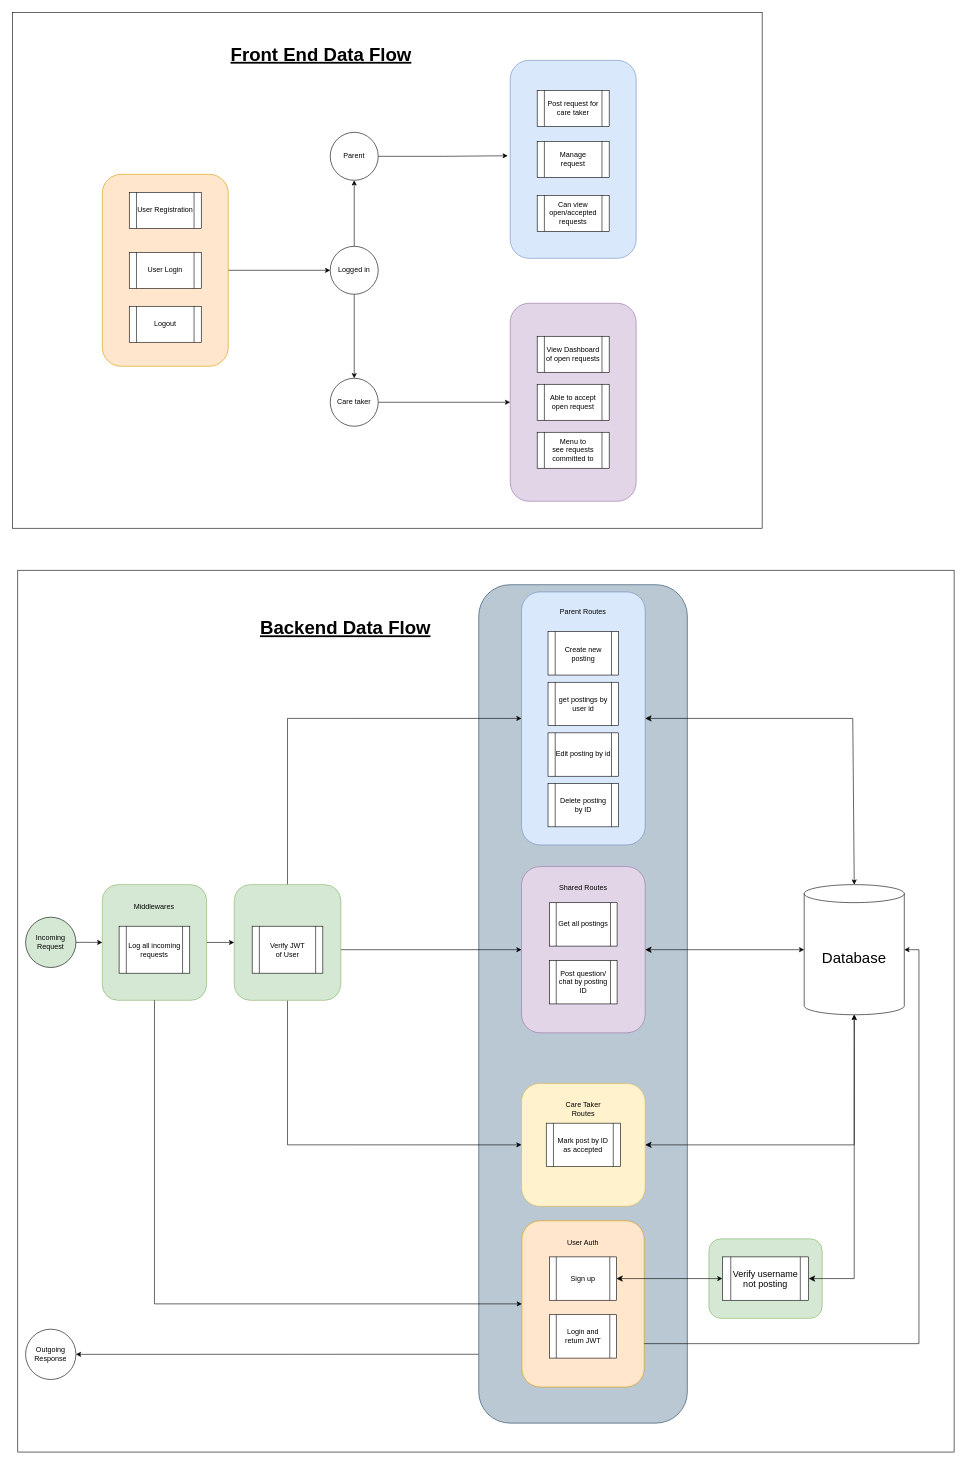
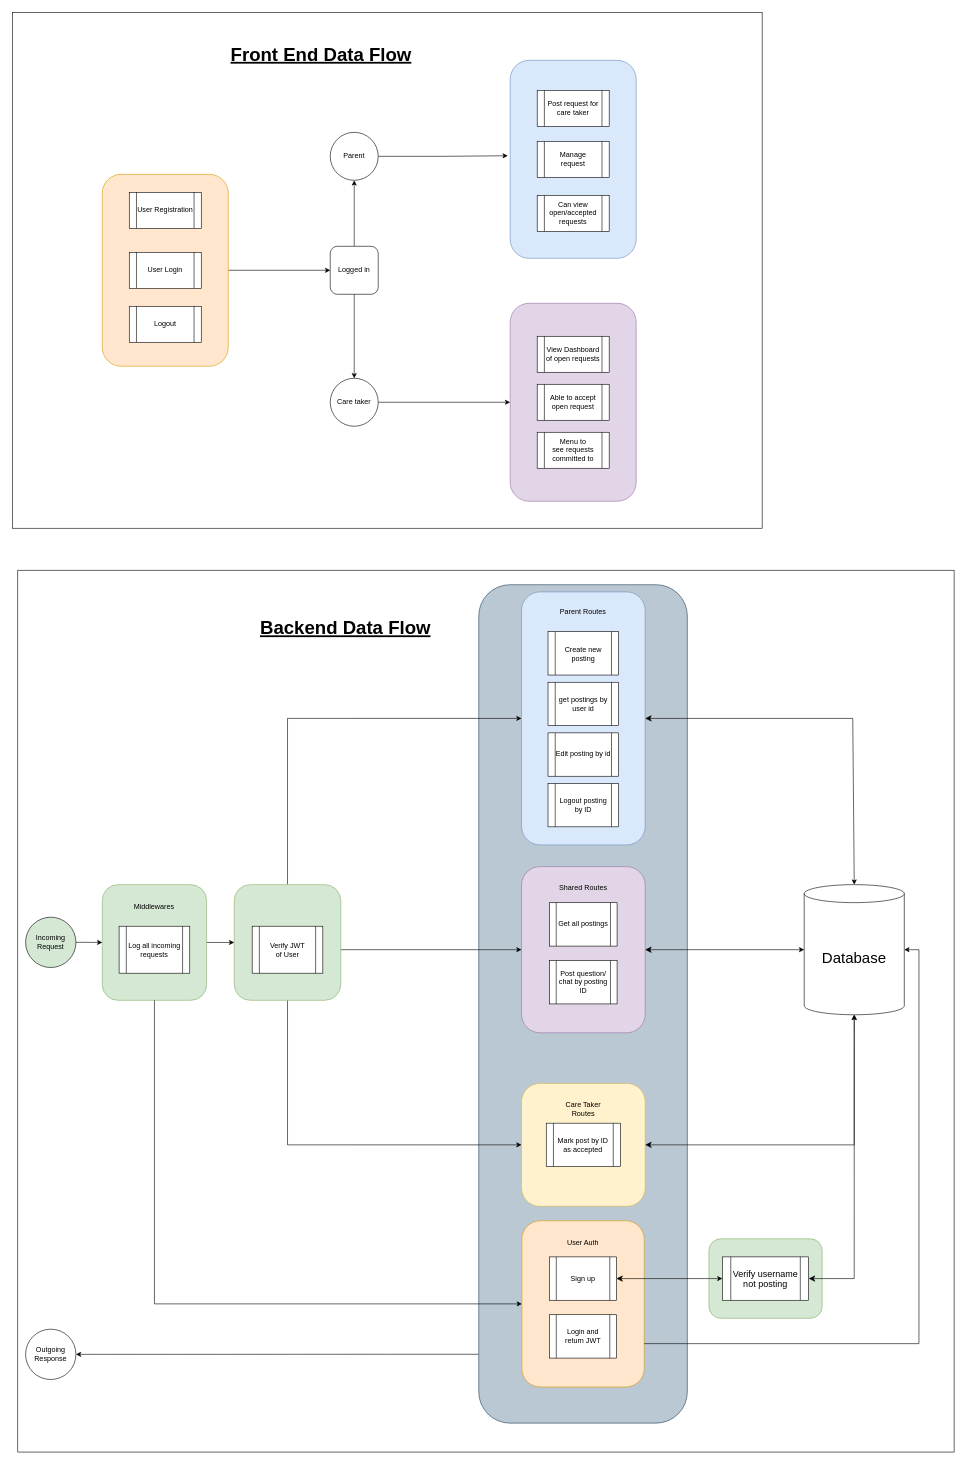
  <mxCell id="0" />
  <mxCell id="1" parent="0" />
  <mxCell id="2" value="" style="rounded=0;whiteSpace=wrap;html=1;" vertex="1" parent="1"><mxGeometry x="20" y="20" width="1250" height="860" as="geometry" /></mxCell>
  <mxCell id="3" style="edgeStyle=orthogonalEdgeStyle;rounded=0;orthogonalLoop=1;jettySize=auto;html=1;entryX=0;entryY=0.5;entryDx=0;entryDy=0;labelBorderColor=none;startSize=8;endSize=6;" edge="1" parent="1" source="22" target="6"><mxGeometry relative="1" as="geometry" /></mxCell>
  <mxCell id="4" style="edgeStyle=orthogonalEdgeStyle;rounded=0;orthogonalLoop=1;jettySize=auto;html=1;labelBorderColor=none;startSize=8;endSize=6;" edge="1" parent="1" source="6" target="8"><mxGeometry relative="1" as="geometry" /></mxCell>
  <mxCell id="5" style="edgeStyle=orthogonalEdgeStyle;rounded=0;orthogonalLoop=1;jettySize=auto;html=1;labelBorderColor=none;startSize=8;endSize=6;" edge="1" parent="1" source="6" target="10"><mxGeometry relative="1" as="geometry" /></mxCell>
- <mxCell id="6" value="Logged in" style="ellipse;whiteSpace=wrap;html=1;aspect=fixed;" vertex="1" parent="1"><mxGeometry x="550" y="410" width="80" height="80" as="geometry" /></mxCell>
+ <mxCell id="6" value="Logged in" style="whiteSpace=wrap;html=1;aspect=fixed;rounded=1;" vertex="1" parent="1"><mxGeometry x="550" y="410" width="80" height="80" as="geometry" /></mxCell>
  <mxCell id="7" style="edgeStyle=orthogonalEdgeStyle;rounded=0;orthogonalLoop=1;jettySize=auto;html=1;entryX=-0.019;entryY=0.482;entryDx=0;entryDy=0;entryPerimeter=0;labelBorderColor=none;startSize=8;endSize=6;" edge="1" parent="1" source="8" target="17"><mxGeometry relative="1" as="geometry" /></mxCell>
  <mxCell id="8" value="Parent" style="ellipse;whiteSpace=wrap;html=1;aspect=fixed;" vertex="1" parent="1"><mxGeometry x="550" y="220" width="80" height="80" as="geometry" /></mxCell>
  <mxCell id="9" style="edgeStyle=orthogonalEdgeStyle;rounded=0;orthogonalLoop=1;jettySize=auto;html=1;labelBorderColor=none;startSize=8;endSize=6;" edge="1" parent="1" source="10" target="12"><mxGeometry relative="1" as="geometry" /></mxCell>
  <mxCell id="10" value="&lt;div&gt;Care taker&lt;/div&gt;" style="ellipse;whiteSpace=wrap;html=1;aspect=fixed;" vertex="1" parent="1"><mxGeometry x="550" y="630" width="80" height="80" as="geometry" /></mxCell>
  <mxCell id="11" value="" style="group" vertex="1" connectable="0" parent="1"><mxGeometry x="850" y="505" width="210" height="330" as="geometry" /></mxCell>
  <mxCell id="12" value="" style="rounded=1;whiteSpace=wrap;html=1;fillColor=#e1d5e7;strokeColor=#9673a6;" vertex="1" parent="11"><mxGeometry width="210" height="330" as="geometry" /></mxCell>
  <mxCell id="13" value="&lt;div&gt;View Dashboard&lt;/div&gt;&lt;div&gt;of open requests&lt;br&gt;&lt;/div&gt;" style="shape=process;whiteSpace=wrap;html=1;backgroundOutline=1;" vertex="1" parent="11"><mxGeometry x="45" y="55" width="120" height="60" as="geometry" /></mxCell>
  <mxCell id="14" value="&lt;div&gt;Able to accept &lt;br&gt;&lt;/div&gt;&lt;div&gt;open request&lt;br&gt;&lt;/div&gt;" style="shape=process;whiteSpace=wrap;html=1;backgroundOutline=1;" vertex="1" parent="11"><mxGeometry x="45" y="135" width="120" height="60" as="geometry" /></mxCell>
  <mxCell id="15" value="&lt;div&gt;Menu to &lt;br&gt;&lt;/div&gt;&lt;div&gt;see requests &lt;br&gt;&lt;/div&gt;&lt;div&gt;committed to&lt;br&gt;&lt;/div&gt;" style="shape=process;whiteSpace=wrap;html=1;backgroundOutline=1;" vertex="1" parent="11"><mxGeometry x="45" y="215" width="120" height="60" as="geometry" /></mxCell>
  <mxCell id="16" value="" style="group" vertex="1" connectable="0" parent="1"><mxGeometry x="850" y="100" width="210" height="330" as="geometry" /></mxCell>
  <mxCell id="17" value="" style="rounded=1;whiteSpace=wrap;html=1;fillColor=#dae8fc;strokeColor=#6c8ebf;" vertex="1" parent="16"><mxGeometry width="210" height="330" as="geometry" /></mxCell>
  <mxCell id="18" value="&lt;div&gt;Post request for&lt;/div&gt;&lt;div&gt;care taker&lt;br&gt;&lt;/div&gt;" style="shape=process;whiteSpace=wrap;html=1;backgroundOutline=1;" vertex="1" parent="16"><mxGeometry x="45" y="50" width="120" height="60" as="geometry" /></mxCell>
  <mxCell id="19" value="&lt;div&gt;Manage &lt;br&gt;&lt;/div&gt;&lt;div&gt;request&lt;br&gt;&lt;/div&gt;" style="shape=process;whiteSpace=wrap;html=1;backgroundOutline=1;" vertex="1" parent="16"><mxGeometry x="45" y="135" width="120" height="60" as="geometry" /></mxCell>
  <mxCell id="20" value="Can view open/accepted requests" style="shape=process;whiteSpace=wrap;html=1;backgroundOutline=1;" vertex="1" parent="16"><mxGeometry x="45" y="225" width="120" height="60" as="geometry" /></mxCell>
  <mxCell id="21" value="" style="group" vertex="1" connectable="0" parent="1"><mxGeometry x="170" y="290" width="210" height="320" as="geometry" /></mxCell>
  <mxCell id="22" value="" style="rounded=1;whiteSpace=wrap;html=1;fillColor=#ffe6cc;strokeColor=#d79b00;" vertex="1" parent="21"><mxGeometry width="210" height="320" as="geometry" /></mxCell>
  <mxCell id="23" value="&lt;div&gt;User Registration&lt;/div&gt;" style="shape=process;whiteSpace=wrap;html=1;backgroundOutline=1;" vertex="1" parent="21"><mxGeometry x="45" y="30" width="120" height="60" as="geometry" /></mxCell>
  <mxCell id="24" value="User Login" style="shape=process;whiteSpace=wrap;html=1;backgroundOutline=1;" vertex="1" parent="21"><mxGeometry x="45" y="130" width="120" height="60" as="geometry" /></mxCell>
  <mxCell id="25" value="&lt;div&gt;Logout&lt;/div&gt;" style="shape=process;whiteSpace=wrap;html=1;backgroundOutline=1;" vertex="1" parent="21"><mxGeometry x="45" y="220" width="120" height="60" as="geometry" /></mxCell>
  <mxCell id="26" value="&lt;font style=&quot;font-size: 31px;&quot;&gt;&lt;u&gt;&lt;b&gt;Front End Data Flow&lt;/b&gt;&lt;/u&gt;&lt;/font&gt;" style="text;html=1;strokeColor=none;fillColor=none;align=center;verticalAlign=middle;whiteSpace=wrap;rounded=0;" vertex="1" parent="1"><mxGeometry x="220" y="40" width="630" height="100" as="geometry" /></mxCell>
  <mxCell id="27" value="" style="group" vertex="1" connectable="0" parent="1"><mxGeometry x="29.13" y="950" width="1560.87" height="1470" as="geometry" /></mxCell>
  <mxCell id="28" value="" style="rounded=0;whiteSpace=wrap;html=1;" vertex="1" parent="27"><mxGeometry width="1560.87" height="1470.0" as="geometry" /></mxCell>
  <mxCell id="29" style="edgeStyle=orthogonalEdgeStyle;rounded=0;orthogonalLoop=1;jettySize=auto;html=1;entryX=1;entryY=0.5;entryDx=0;entryDy=0;labelBorderColor=none;fontSize=12;startSize=8;endSize=6;" edge="1" parent="27" source="30" target="70"><mxGeometry relative="1" as="geometry"><Array as="points"><mxPoint x="611" y="1307" /><mxPoint x="611" y="1307" /></Array></mxGeometry></mxCell>
  <mxCell id="30" value="" style="rounded=1;whiteSpace=wrap;html=1;fontSize=12;fillColor=#bac8d3;strokeColor=#23445d;" vertex="1" parent="27"><mxGeometry x="768.438" y="24.098" width="347.726" height="1397.705" as="geometry" /></mxCell>
  <mxCell id="31" value="&lt;font style=&quot;font-size: 31px;&quot;&gt;&lt;u&gt;&lt;b&gt;Backend Data Flow&lt;br&gt;&lt;/b&gt;&lt;/u&gt;&lt;/font&gt;" style="text;html=1;strokeColor=none;fillColor=none;align=center;verticalAlign=middle;whiteSpace=wrap;rounded=0;" vertex="1" parent="27"><mxGeometry x="168.911" y="36.148" width="755.405" height="120.492" as="geometry" /></mxCell>
  <mxCell id="32" value="" style="group" vertex="1" connectable="0" parent="27"><mxGeometry x="839.751" y="494.016" width="206.153" height="277.131" as="geometry" /></mxCell>
  <mxCell id="33" value="" style="rounded=1;whiteSpace=wrap;html=1;fontSize=12;fillColor=#e1d5e7;strokeColor=#9673a6;" vertex="1" parent="32"><mxGeometry width="206.153" height="277.131" as="geometry" /></mxCell>
  <mxCell id="34" value="Get all postings" style="shape=process;whiteSpace=wrap;html=1;backgroundOutline=1;fontSize=12;" vertex="1" parent="32"><mxGeometry x="46.853" y="60.246" width="112.447" height="72.295" as="geometry" /></mxCell>
  <mxCell id="35" value="Post question/ chat by posting ID" style="shape=process;whiteSpace=wrap;html=1;backgroundOutline=1;fontSize=12;" vertex="1" parent="32"><mxGeometry x="46.853" y="156.639" width="112.447" height="72.295" as="geometry" /></mxCell>
  <mxCell id="36" value="Shared Routes" style="text;html=1;strokeColor=none;fillColor=none;align=center;verticalAlign=middle;whiteSpace=wrap;rounded=0;fontSize=12;" vertex="1" parent="32"><mxGeometry x="56.224" y="12.049" width="93.706" height="48.197" as="geometry" /></mxCell>
  <mxCell id="37" value="" style="group" vertex="1" connectable="0" parent="27"><mxGeometry x="839.751" y="855.492" width="206.153" height="204.836" as="geometry" /></mxCell>
  <mxCell id="38" value="" style="rounded=1;whiteSpace=wrap;html=1;fontSize=12;fillColor=#fff2cc;strokeColor=#d6b656;" vertex="1" parent="37"><mxGeometry width="206.153" height="204.836" as="geometry" /></mxCell>
  <mxCell id="39" value="&lt;div&gt;Mark post by ID &lt;br&gt;&lt;/div&gt;&lt;div&gt;as accepted&lt;br&gt;&lt;/div&gt;" style="shape=process;whiteSpace=wrap;html=1;backgroundOutline=1;fontSize=12;" vertex="1" parent="37"><mxGeometry x="41.231" y="66.27" width="123.692" height="72.295" as="geometry" /></mxCell>
  <mxCell id="40" value="Care Taker Routes" style="text;html=1;strokeColor=none;fillColor=none;align=center;verticalAlign=middle;whiteSpace=wrap;rounded=0;fontSize=12;" vertex="1" parent="37"><mxGeometry x="61.846" y="24.098" width="82.461" height="36.148" as="geometry" /></mxCell>
  <mxCell id="41" value="" style="group" vertex="1" connectable="0" parent="27"><mxGeometry x="839.751" y="36.148" width="206.153" height="457.869" as="geometry" /></mxCell>
  <mxCell id="42" value="" style="rounded=1;whiteSpace=wrap;html=1;fillColor=#dae8fc;strokeColor=#6c8ebf;" vertex="1" parent="41"><mxGeometry width="206.153" height="421.721" as="geometry" /></mxCell>
  <mxCell id="43" value="Create new posting" style="shape=process;whiteSpace=wrap;html=1;backgroundOutline=1;fontSize=12;" vertex="1" parent="41"><mxGeometry x="44.176" y="66.27" width="117.802" height="72.295" as="geometry" /></mxCell>
  <mxCell id="44" value="get postings by user id" style="shape=process;whiteSpace=wrap;html=1;backgroundOutline=1;fontSize=12;" vertex="1" parent="41"><mxGeometry x="44.176" y="150.615" width="117.802" height="72.295" as="geometry" /></mxCell>
  <mxCell id="45" value="Edit posting by id" style="shape=process;whiteSpace=wrap;html=1;backgroundOutline=1;fontSize=12;" vertex="1" parent="41"><mxGeometry x="44.176" y="234.959" width="117.802" height="72.295" as="geometry" /></mxCell>
- <mxCell id="46" value="Delete posting by ID" style="shape=process;whiteSpace=wrap;html=1;backgroundOutline=1;fontSize=12;" vertex="1" parent="41"><mxGeometry x="44.176" y="319.303" width="117.802" height="72.295" as="geometry" /></mxCell>
+ <mxCell id="46" value="Logout posting by ID" style="shape=process;whiteSpace=wrap;html=1;backgroundOutline=1;fontSize=12;" vertex="1" parent="41"><mxGeometry x="44.176" y="319.303" width="117.802" height="72.295" as="geometry" /></mxCell>
  <mxCell id="47" value="Parent Routes" style="text;html=1;strokeColor=none;fillColor=none;align=center;verticalAlign=middle;whiteSpace=wrap;rounded=0;fontSize=12;" vertex="1" parent="41"><mxGeometry x="56.447" y="12.049" width="93.26" height="42.172" as="geometry" /></mxCell>
  <mxCell id="48" value="&lt;font style=&quot;font-size: 25px;&quot;&gt;Database&lt;/font&gt;" style="shape=cylinder3;whiteSpace=wrap;html=1;boundedLbl=1;backgroundOutline=1;size=15;fontSize=31;" vertex="1" parent="27"><mxGeometry x="1310.958" y="524.139" width="166.886" height="216.885" as="geometry" /></mxCell>
  <mxCell id="49" value="" style="endArrow=classic;startArrow=classic;html=1;rounded=0;labelBorderColor=none;fontSize=15;startSize=8;endSize=6;exitX=1;exitY=0.5;exitDx=0;exitDy=0;entryX=0;entryY=0.5;entryDx=0;entryDy=0;" edge="1" parent="27" source="56" target="33"><mxGeometry width="50" height="50" relative="1" as="geometry"><mxPoint x="444.694" y="632.582" as="sourcePoint" /><mxPoint x="792.42" y="686.803" as="targetPoint" /></mxGeometry></mxCell>
  <mxCell id="50" value="" style="endArrow=classic;startArrow=classic;html=1;rounded=0;labelBorderColor=none;fontSize=15;startSize=8;endSize=6;exitX=1;exitY=0.5;exitDx=0;exitDy=0;entryX=0;entryY=0.5;entryDx=0;entryDy=0;entryPerimeter=0;" edge="1" parent="27" source="33" target="48"><mxGeometry width="50" height="50" relative="1" as="geometry"><mxPoint x="1068.202" y="735.0" as="sourcePoint" /><mxPoint x="1128.155" y="674.754" as="targetPoint" /></mxGeometry></mxCell>
  <mxCell id="51" style="edgeStyle=orthogonalEdgeStyle;rounded=0;orthogonalLoop=1;jettySize=auto;html=1;entryX=0;entryY=0.5;entryDx=0;entryDy=0;labelBorderColor=none;fontSize=15;startSize=8;endSize=6;" edge="1" parent="27" source="53" target="38"><mxGeometry relative="1" as="geometry"><Array as="points"><mxPoint x="449.49" y="957.91" /></Array></mxGeometry></mxCell>
  <mxCell id="52" style="edgeStyle=orthogonalEdgeStyle;rounded=0;orthogonalLoop=1;jettySize=auto;html=1;entryX=0;entryY=0.5;entryDx=0;entryDy=0;labelBorderColor=none;fontSize=15;startSize=8;endSize=6;" edge="1" parent="27" source="53" target="42"><mxGeometry relative="1" as="geometry"><Array as="points"><mxPoint x="449.49" y="247.008" /></Array></mxGeometry></mxCell>
  <mxCell id="53" value="" style="rounded=1;whiteSpace=wrap;html=1;fontSize=12;fillColor=#d5e8d4;strokeColor=#82b366;" vertex="1" parent="27"><mxGeometry x="360.76" y="524.139" width="177.76" height="192.787" as="geometry" /></mxCell>
  <mxCell id="54" value="" style="endArrow=classic;startArrow=classic;html=1;rounded=0;labelBorderColor=none;fontSize=15;startSize=8;endSize=6;exitX=1;exitY=0.5;exitDx=0;exitDy=0;entryX=0.5;entryY=1;entryDx=0;entryDy=0;entryPerimeter=0;" edge="1" parent="27" source="38" target="48"><mxGeometry width="50" height="50" relative="1" as="geometry"><mxPoint x="1068.202" y="735.0" as="sourcePoint" /><mxPoint x="1128.155" y="674.754" as="targetPoint" /><Array as="points"><mxPoint x="1394.345" y="957.91" /></Array></mxGeometry></mxCell>
  <mxCell id="55" value="" style="endArrow=classic;startArrow=classic;html=1;rounded=0;labelBorderColor=none;fontSize=15;startSize=8;endSize=6;exitX=1;exitY=0.5;exitDx=0;exitDy=0;entryX=0.5;entryY=0;entryDx=0;entryDy=0;entryPerimeter=0;" edge="1" parent="27" source="42" target="48"><mxGeometry width="50" height="50" relative="1" as="geometry"><mxPoint x="1068.202" y="325.328" as="sourcePoint" /><mxPoint x="1128.155" y="265.082" as="targetPoint" /><Array as="points"><mxPoint x="1391.947" y="247.008" /></Array></mxGeometry></mxCell>
  <mxCell id="56" value="Verify JWT&lt;div&gt;of User&lt;br&gt;&lt;/div&gt;" style="shape=process;whiteSpace=wrap;html=1;backgroundOutline=1;fontSize=12;" vertex="1" parent="27"><mxGeometry x="390.739" y="593.418" width="117.802" height="78.32" as="geometry" /></mxCell>
  <mxCell id="57" style="edgeStyle=orthogonalEdgeStyle;rounded=0;orthogonalLoop=1;jettySize=auto;html=1;entryX=0;entryY=0.5;entryDx=0;entryDy=0;labelBorderColor=none;fontSize=15;startSize=8;endSize=6;" edge="1" parent="27" source="58" target="53"><mxGeometry relative="1" as="geometry" /></mxCell>
  <mxCell id="58" value="" style="rounded=1;whiteSpace=wrap;html=1;fontSize=12;fillColor=#d5e8d4;strokeColor=#82b366;" vertex="1" parent="27"><mxGeometry x="140.889" y="524.139" width="173.863" height="192.787" as="geometry" /></mxCell>
  <mxCell id="59" value="Log all incoming requests" style="shape=process;whiteSpace=wrap;html=1;backgroundOutline=1;fontSize=12;" vertex="1" parent="27"><mxGeometry x="168.913" y="593.426" width="117.802" height="78.32" as="geometry" /></mxCell>
  <mxCell id="60" value="Middlewares" style="text;html=1;strokeColor=none;fillColor=none;align=center;verticalAlign=middle;whiteSpace=wrap;rounded=0;fontSize=12;" vertex="1" parent="27"><mxGeometry x="198.364" y="542.217" width="58.901" height="39.16" as="geometry" /></mxCell>
  <mxCell id="61" value="" style="group" vertex="1" connectable="0" parent="27"><mxGeometry x="840.382" y="1084.426" width="203.839" height="277.131" as="geometry" /></mxCell>
  <mxCell id="62" value="" style="rounded=1;whiteSpace=wrap;html=1;fontSize=12;fillColor=#ffe6cc;strokeColor=#d79b00;" vertex="1" parent="61"><mxGeometry width="203.839" height="277.131" as="geometry" /></mxCell>
  <mxCell id="63" value="Sign up" style="shape=process;whiteSpace=wrap;html=1;backgroundOutline=1;fontSize=12;" vertex="1" parent="61"><mxGeometry x="46.327" y="60.246" width="111.185" height="72.295" as="geometry" /></mxCell>
  <mxCell id="64" value="Login and return JWT" style="shape=process;whiteSpace=wrap;html=1;backgroundOutline=1;fontSize=12;" vertex="1" parent="61"><mxGeometry x="46.327" y="156.639" width="111.185" height="72.295" as="geometry" /></mxCell>
  <mxCell id="65" value="User Auth" style="text;html=1;strokeColor=none;fillColor=none;align=center;verticalAlign=middle;whiteSpace=wrap;rounded=0;fontSize=12;" vertex="1" parent="61"><mxGeometry x="55.593" y="12.049" width="92.654" height="48.197" as="geometry" /></mxCell>
  <mxCell id="66" value="" style="rounded=1;whiteSpace=wrap;html=1;fontSize=15;fillColor=#d5e8d4;strokeColor=#82b366;" vertex="1" parent="27"><mxGeometry x="1152.136" y="1114.549" width="188.803" height="132.541" as="geometry" /></mxCell>
  <mxCell id="67" value="Verify username not posting" style="shape=process;whiteSpace=wrap;html=1;backgroundOutline=1;fontSize=15;" vertex="1" parent="27"><mxGeometry x="1174.594" y="1144.672" width="143.887" height="72.295" as="geometry" /></mxCell>
  <mxCell id="68" value="" style="endArrow=classic;startArrow=classic;html=1;rounded=0;labelBorderColor=none;fontSize=15;startSize=8;endSize=6;exitX=1;exitY=0.5;exitDx=0;exitDy=0;entryX=0;entryY=0.5;entryDx=0;entryDy=0;" edge="1" parent="27" source="63" target="67"><mxGeometry width="50" height="50" relative="1" as="geometry"><mxPoint x="972.278" y="1096.475" as="sourcePoint" /><mxPoint x="1032.231" y="1036.23" as="targetPoint" /></mxGeometry></mxCell>
  <mxCell id="69" value="" style="endArrow=classic;startArrow=classic;html=1;rounded=0;labelBorderColor=none;fontSize=15;startSize=8;endSize=6;exitX=1;exitY=0.5;exitDx=0;exitDy=0;entryX=0.5;entryY=1;entryDx=0;entryDy=0;entryPerimeter=0;" edge="1" parent="27" source="67" target="48"><mxGeometry width="50" height="50" relative="1" as="geometry"><mxPoint x="972.278" y="1096.475" as="sourcePoint" /><mxPoint x="1032.231" y="1036.23" as="targetPoint" /><Array as="points"><mxPoint x="1394.345" y="1180.82" /></Array></mxGeometry></mxCell>
  <mxCell id="70" value="&lt;div style=&quot;font-size: 12px;&quot;&gt;&lt;font style=&quot;font-size: 12px;&quot;&gt;Outgoing&lt;/font&gt;&lt;/div&gt;&lt;div style=&quot;font-size: 12px;&quot;&gt;&lt;font style=&quot;font-size: 12px;&quot;&gt;Response&lt;/font&gt;&lt;br&gt;&lt;/div&gt;" style="ellipse;whiteSpace=wrap;html=1;aspect=fixed;fontSize=15;" vertex="1" parent="27"><mxGeometry x="13.034" y="1265.164" width="83.934" height="83.934" as="geometry" /></mxCell>
  <mxCell id="71" style="edgeStyle=orthogonalEdgeStyle;rounded=0;orthogonalLoop=1;jettySize=auto;html=1;entryX=0;entryY=0.5;entryDx=0;entryDy=0;labelBorderColor=none;fontSize=15;startSize=8;endSize=6;" edge="1" parent="27" source="58" target="62"><mxGeometry relative="1" as="geometry"><Array as="points"><mxPoint x="227.665" y="1222.992" /></Array></mxGeometry></mxCell>
  <mxCell id="72" style="edgeStyle=orthogonalEdgeStyle;rounded=0;orthogonalLoop=1;jettySize=auto;html=1;entryX=1;entryY=0.5;entryDx=0;entryDy=0;entryPerimeter=0;labelBorderColor=none;fontSize=15;startSize=8;endSize=6;" edge="1" parent="27" source="62" target="48"><mxGeometry relative="1" as="geometry"><Array as="points"><mxPoint x="1502.26" y="1289.262" /><mxPoint x="1502.26" y="632.582" /></Array></mxGeometry></mxCell>
  <mxCell id="73" style="edgeStyle=orthogonalEdgeStyle;rounded=0;orthogonalLoop=1;jettySize=auto;html=1;exitX=1;exitY=0.5;exitDx=0;exitDy=0;entryX=0;entryY=0.5;entryDx=0;entryDy=0;labelBorderColor=none;fontSize=15;startSize=8;endSize=6;" edge="1" parent="27" source="74" target="58"><mxGeometry relative="1" as="geometry" /></mxCell>
  <mxCell id="74" value="&lt;div style=&quot;font-size: 12px;&quot;&gt;&lt;font style=&quot;font-size: 12px;&quot;&gt;Incoming&lt;/font&gt;&lt;/div&gt;&lt;div style=&quot;font-size: 12px;&quot;&gt;&lt;font style=&quot;font-size: 12px;&quot;&gt;Request&lt;/font&gt;&lt;br&gt;&lt;/div&gt;" style="ellipse;whiteSpace=wrap;html=1;aspect=fixed;fontSize=15;fillColor=#d5e8d4;" vertex="1" parent="27"><mxGeometry x="13.034" y="578.361" width="83.934" height="83.934" as="geometry" /></mxCell>
